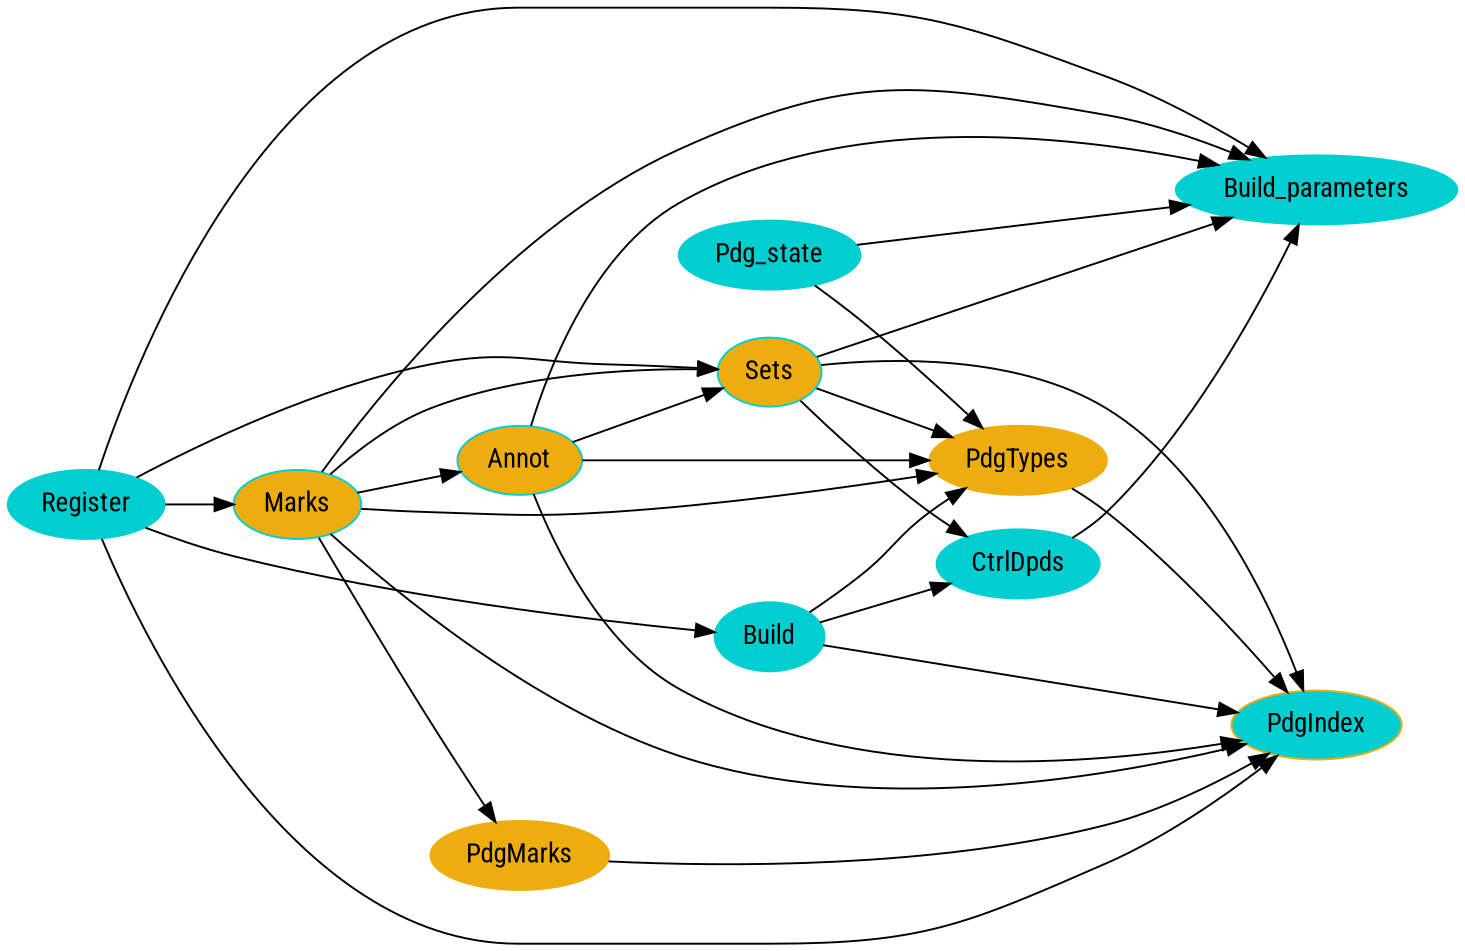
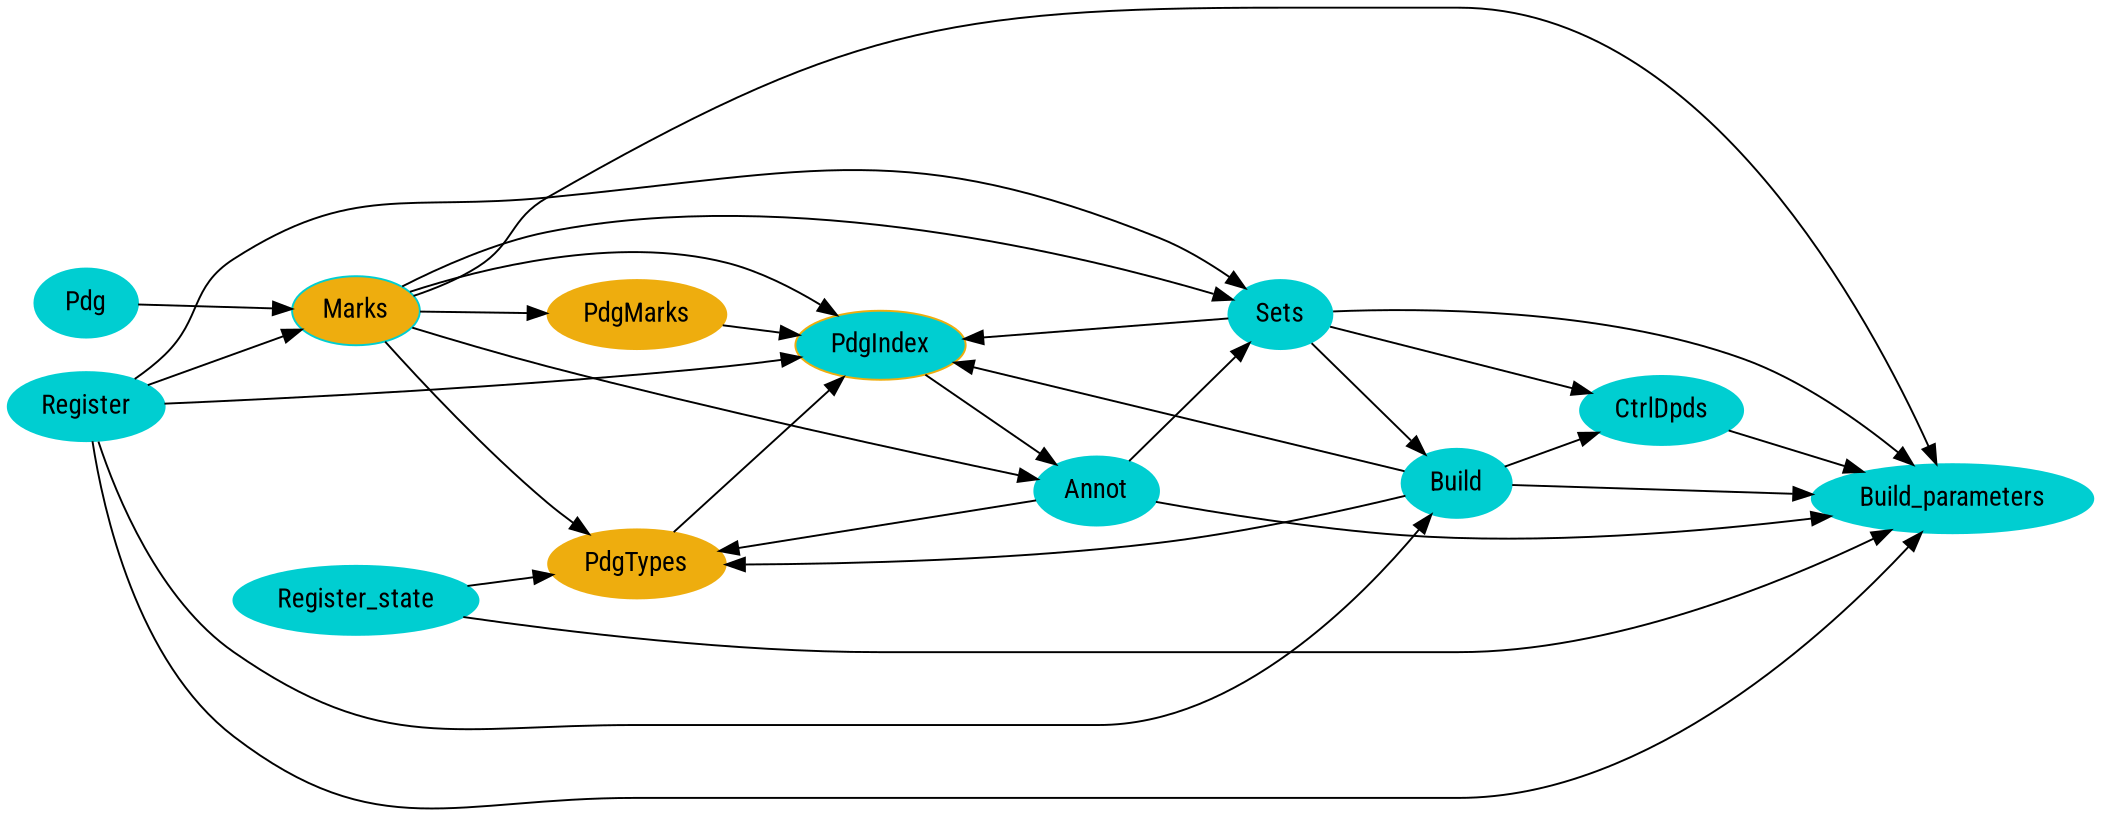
  digraph {
    fontname="Roboto Condensed"
    fontsize="12pt"
    rankdir=LR
    node [color=darkturquoise fontname="Roboto Condensed" style=filled]
    edge [fontname="Roboto Condensed"]
    Marks [fillcolor=darkgoldenrod2]
+   Pdg
    n3 [label=Build_parameters]
    PdgTypes [color=darkgoldenrod2]
    PdgIndex [color=darkgoldenrod2 fillcolor=darkturquoise]
-   Sets [fillcolor=darkgoldenrod2]
+   Sets
    PdgMarks [color=darkgoldenrod2]
-   Annot [fillcolor=darkgoldenrod2]
+   Annot
    CtrlDpds
-   Pdg_state
+   Pdg_state [label=Register_state]
    Build
    Register
    Marks -> n3
    Marks -> PdgTypes
    Marks -> PdgIndex
    Marks -> Sets
    Marks -> PdgMarks
    Marks -> Annot
+   Pdg -> Marks
    PdgTypes -> PdgIndex
    Sets -> n3
-   Sets -> PdgTypes
+   Sets -> Build
    Sets -> PdgIndex
    Sets -> CtrlDpds
    PdgMarks -> PdgIndex
    Annot -> n3
    Annot -> PdgTypes
-   Annot -> PdgIndex
+   PdgIndex -> Annot
    Annot -> Sets
    CtrlDpds -> n3
    Pdg_state -> n3
    Pdg_state -> PdgTypes
+   Build -> n3
    Build -> PdgTypes
    Build -> PdgIndex
    Build -> CtrlDpds
    Register -> Marks
    Register -> n3
    Register -> PdgIndex
    Register -> Sets
    Register -> Build
  }
